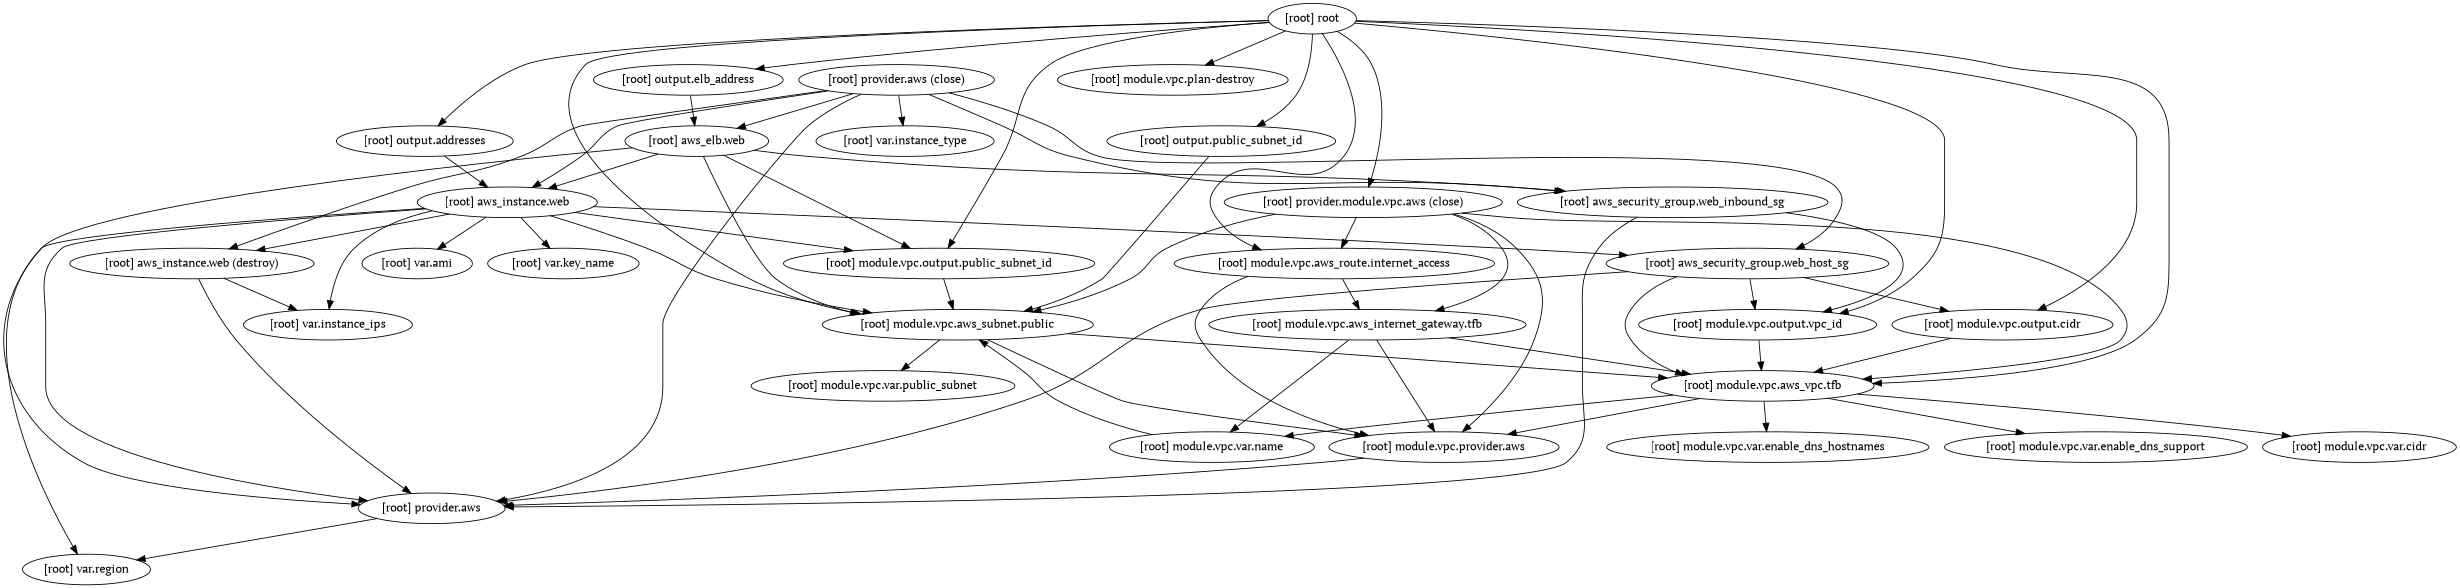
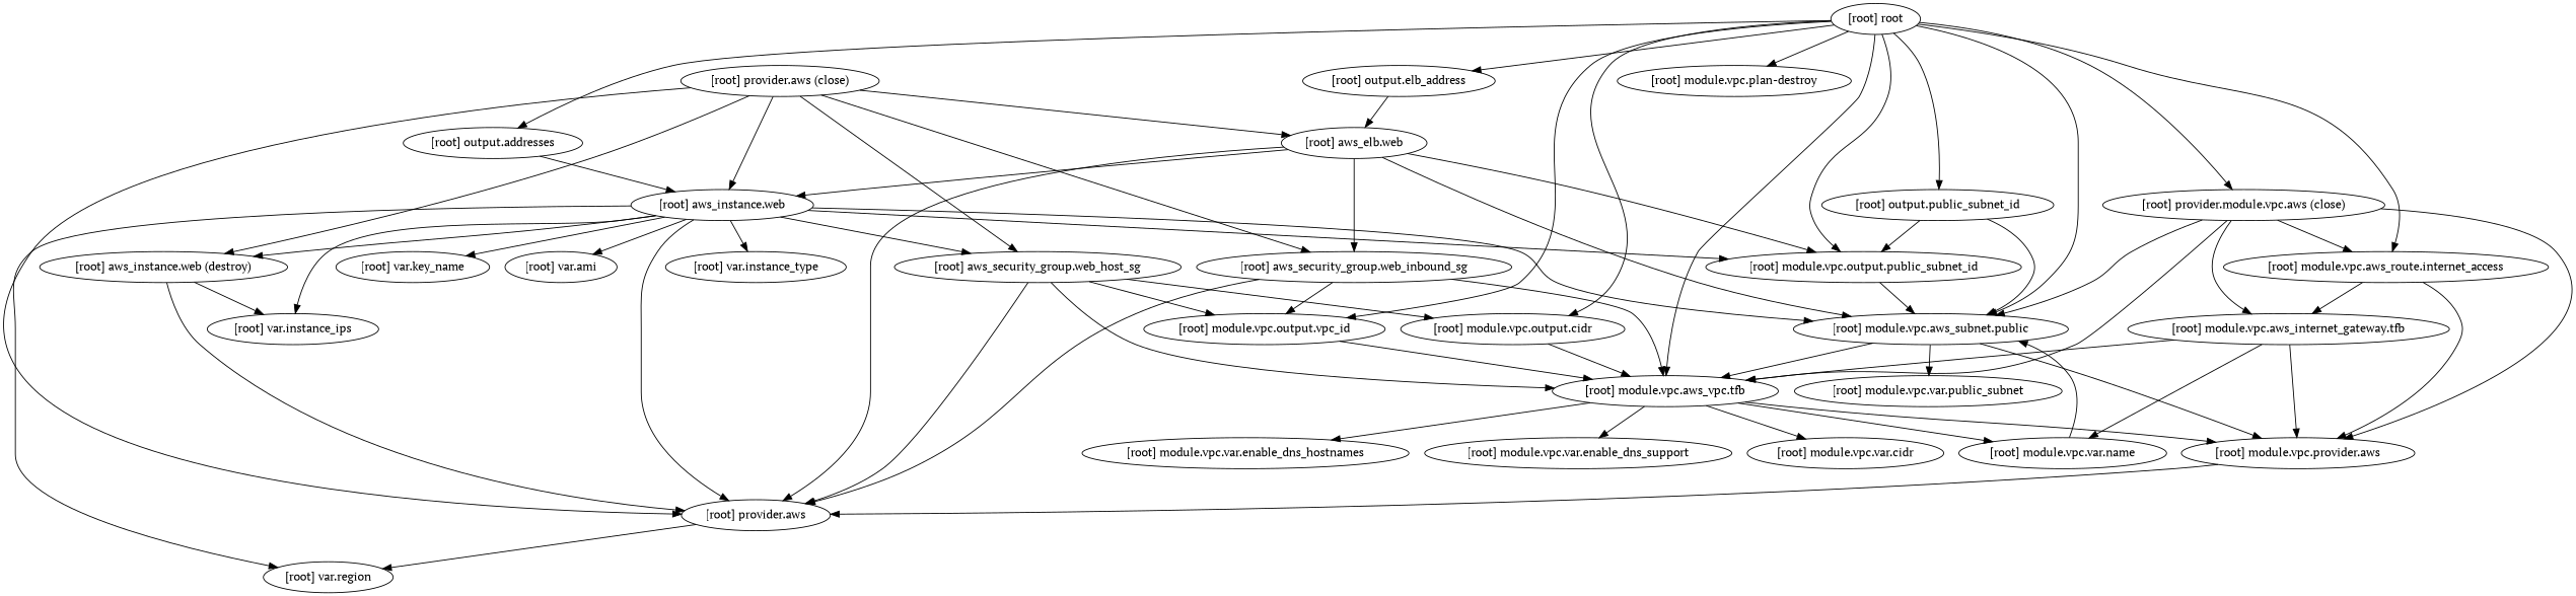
  digraph {
    compound=true
    fontname="PT Serif"
    newrank=true
    node [fontname="PT Serif"]
    edge [fontname="PT Serif"]
    "[root] aws_elb.web"
    "[root] aws_instance.web"
    "[root] aws_security_group.web_inbound_sg"
    "[root] module.vpc.aws_subnet.public"
    "[root] provider.aws"
    "[root] module.vpc.output.public_subnet_id"
    "[root] aws_instance.web (destroy)"
    "[root] aws_security_group.web_host_sg"
    "[root] var.instance_ips"
    "[root] var.ami"
    "[root] var.instance_type"
    "[root] var.key_name"
    "[root] var.region"
    "[root] module.vpc.aws_vpc.tfb"
    "[root] module.vpc.output.cidr"
    "[root] module.vpc.output.vpc_id"
    "[root] module.vpc.aws_internet_gateway.tfb"
    "[root] module.vpc.provider.aws"
    "[root] module.vpc.var.name"
    "[root] module.vpc.aws_route.internet_access"
    "[root] module.vpc.var.public_subnet"
    "[root] module.vpc.var.cidr"
    "[root] module.vpc.var.enable_dns_hostnames"
    "[root] module.vpc.var.enable_dns_support"
    "[root] provider.aws (close)"
    "[root] provider.module.vpc.aws (close)"
    "[root] output.addresses"
    "[root] output.elb_address"
    "[root] output.public_subnet_id"
    "[root] root"
    "[root] module.vpc.plan-destroy"
    subgraph sub_1 {
      "[root] aws_elb.web"
      "[root] aws_instance.web"
      "[root] aws_security_group.web_inbound_sg"
      "[root] module.vpc.aws_subnet.public"
      "[root] provider.aws"
      "[root] module.vpc.output.public_subnet_id"
      "[root] aws_instance.web (destroy)"
      "[root] aws_security_group.web_host_sg"
      "[root] var.instance_ips"
      "[root] var.ami"
      "[root] var.instance_type"
      "[root] var.key_name"
      "[root] var.region"
      "[root] module.vpc.aws_vpc.tfb"
      "[root] module.vpc.output.cidr"
      "[root] module.vpc.output.vpc_id"
      "[root] module.vpc.aws_internet_gateway.tfb"
      "[root] module.vpc.provider.aws"
      "[root] module.vpc.var.name"
      "[root] module.vpc.aws_route.internet_access"
      "[root] module.vpc.var.public_subnet"
      "[root] module.vpc.var.cidr"
      "[root] module.vpc.var.enable_dns_hostnames"
      "[root] module.vpc.var.enable_dns_support"
      "[root] provider.aws (close)"
      "[root] provider.module.vpc.aws (close)"
      "[root] output.addresses"
      "[root] output.elb_address"
      "[root] output.public_subnet_id"
      "[root] root"
      "[root] module.vpc.plan-destroy"
    }
    "[root] aws_elb.web" -> "[root] aws_instance.web"
    "[root] aws_elb.web" -> "[root] aws_security_group.web_inbound_sg"
    "[root] aws_elb.web" -> "[root] module.vpc.aws_subnet.public"
    "[root] aws_elb.web" -> "[root] provider.aws"
    "[root] aws_elb.web" -> "[root] module.vpc.output.public_subnet_id"
    "[root] aws_instance.web" -> "[root] module.vpc.aws_subnet.public"
    "[root] aws_instance.web" -> "[root] provider.aws"
    "[root] aws_instance.web" -> "[root] module.vpc.output.public_subnet_id"
    "[root] aws_instance.web" -> "[root] aws_instance.web (destroy)"
    "[root] aws_instance.web" -> "[root] aws_security_group.web_host_sg"
    "[root] aws_instance.web" -> "[root] var.instance_ips"
    "[root] aws_instance.web" -> "[root] var.ami"
-   "[root] provider.aws (close)" -> "[root] var.instance_type"
+   "[root] aws_instance.web" -> "[root] var.instance_type"
    "[root] aws_instance.web" -> "[root] var.key_name"
    "[root] aws_instance.web" -> "[root] var.region"
    "[root] aws_security_group.web_inbound_sg" -> "[root] provider.aws"
+   "[root] aws_security_group.web_inbound_sg" -> "[root] module.vpc.aws_vpc.tfb"
    "[root] aws_security_group.web_inbound_sg" -> "[root] module.vpc.output.vpc_id"
    "[root] module.vpc.aws_subnet.public" -> "[root] module.vpc.aws_vpc.tfb"
    "[root] module.vpc.aws_subnet.public" -> "[root] module.vpc.provider.aws"
    "[root] module.vpc.aws_subnet.public" -> "[root] module.vpc.var.public_subnet"
    "[root] provider.aws" -> "[root] var.region"
    "[root] module.vpc.output.public_subnet_id" -> "[root] module.vpc.aws_subnet.public"
    "[root] aws_instance.web (destroy)" -> "[root] provider.aws"
    "[root] aws_instance.web (destroy)" -> "[root] var.instance_ips"
    "[root] aws_security_group.web_host_sg" -> "[root] provider.aws"
    "[root] aws_security_group.web_host_sg" -> "[root] module.vpc.aws_vpc.tfb"
    "[root] aws_security_group.web_host_sg" -> "[root] module.vpc.output.cidr"
    "[root] aws_security_group.web_host_sg" -> "[root] module.vpc.output.vpc_id"
    "[root] module.vpc.aws_vpc.tfb" -> "[root] module.vpc.provider.aws"
    "[root] module.vpc.aws_vpc.tfb" -> "[root] module.vpc.var.name"
    "[root] module.vpc.aws_vpc.tfb" -> "[root] module.vpc.var.cidr"
    "[root] module.vpc.aws_vpc.tfb" -> "[root] module.vpc.var.enable_dns_hostnames"
    "[root] module.vpc.aws_vpc.tfb" -> "[root] module.vpc.var.enable_dns_support"
    "[root] module.vpc.output.cidr" -> "[root] module.vpc.aws_vpc.tfb"
    "[root] module.vpc.output.vpc_id" -> "[root] module.vpc.aws_vpc.tfb"
    "[root] module.vpc.aws_internet_gateway.tfb" -> "[root] module.vpc.aws_vpc.tfb"
    "[root] module.vpc.aws_internet_gateway.tfb" -> "[root] module.vpc.provider.aws"
    "[root] module.vpc.aws_internet_gateway.tfb" -> "[root] module.vpc.var.name"
    "[root] module.vpc.provider.aws" -> "[root] provider.aws"
    "[root] module.vpc.var.name" -> "[root] module.vpc.aws_subnet.public"
    "[root] module.vpc.aws_route.internet_access" -> "[root] module.vpc.aws_internet_gateway.tfb"
    "[root] module.vpc.aws_route.internet_access" -> "[root] module.vpc.provider.aws"
    "[root] provider.aws (close)" -> "[root] aws_elb.web"
    "[root] provider.aws (close)" -> "[root] aws_instance.web"
    "[root] provider.aws (close)" -> "[root] aws_security_group.web_inbound_sg"
    "[root] provider.aws (close)" -> "[root] provider.aws"
    "[root] provider.aws (close)" -> "[root] aws_instance.web (destroy)"
    "[root] provider.aws (close)" -> "[root] aws_security_group.web_host_sg"
    "[root] provider.module.vpc.aws (close)" -> "[root] module.vpc.aws_subnet.public"
    "[root] provider.module.vpc.aws (close)" -> "[root] module.vpc.aws_vpc.tfb"
    "[root] provider.module.vpc.aws (close)" -> "[root] module.vpc.aws_internet_gateway.tfb"
    "[root] provider.module.vpc.aws (close)" -> "[root] module.vpc.provider.aws"
    "[root] provider.module.vpc.aws (close)" -> "[root] module.vpc.aws_route.internet_access"
    "[root] output.addresses" -> "[root] aws_instance.web"
    "[root] output.elb_address" -> "[root] aws_elb.web"
    "[root] output.public_subnet_id" -> "[root] module.vpc.aws_subnet.public"
+   "[root] output.public_subnet_id" -> "[root] module.vpc.output.public_subnet_id"
    "[root] root" -> "[root] module.vpc.aws_subnet.public"
    "[root] root" -> "[root] module.vpc.output.public_subnet_id"
    "[root] root" -> "[root] module.vpc.aws_vpc.tfb"
    "[root] root" -> "[root] module.vpc.output.cidr"
    "[root] root" -> "[root] module.vpc.output.vpc_id"
    "[root] root" -> "[root] module.vpc.aws_route.internet_access"
    "[root] root" -> "[root] provider.module.vpc.aws (close)"
    "[root] root" -> "[root] output.addresses"
    "[root] root" -> "[root] output.elb_address"
    "[root] root" -> "[root] output.public_subnet_id"
    "[root] root" -> "[root] module.vpc.plan-destroy"
  }
